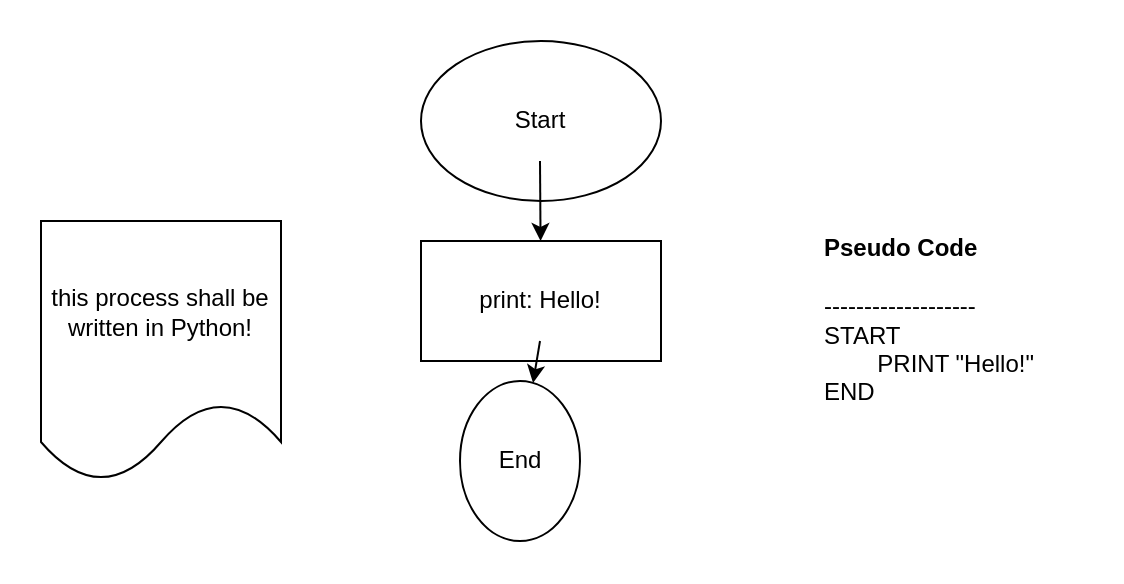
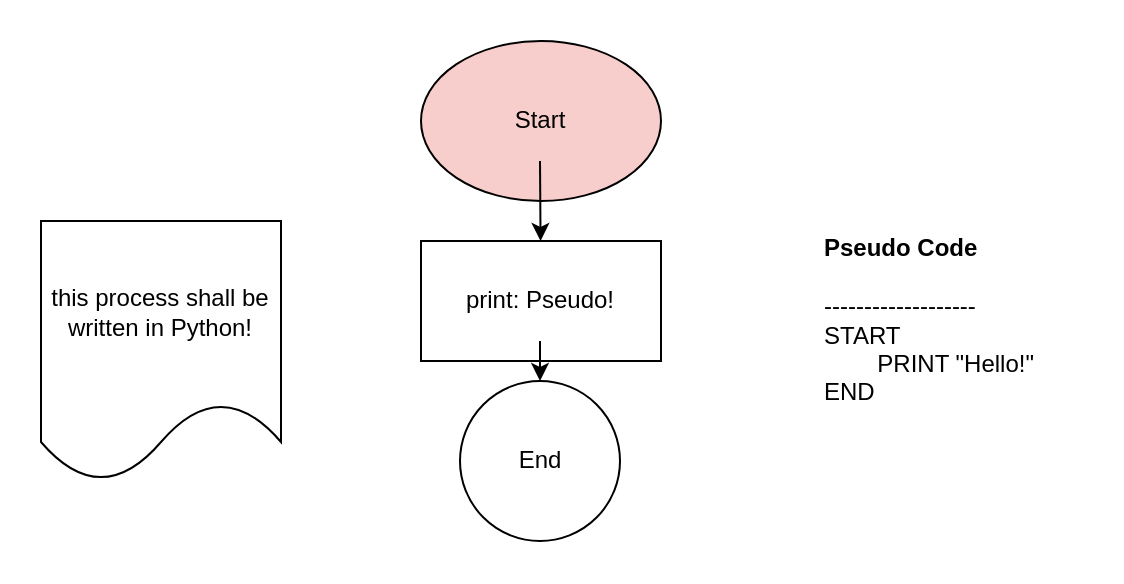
  <mxCell id="0" />
  <mxCell id="1" parent="0" />
- <mxCell id="2" value="Start" style="ellipse;whiteSpace=wrap;html=1;" vertex="1" parent="1"><mxGeometry x="210" y="20" width="120" height="80" as="geometry" /></mxCell>
+ <mxCell id="2" value="Start" style="ellipse;whiteSpace=wrap;html=1;fillColor=#f8cecc;" vertex="1" parent="1"><mxGeometry x="210" y="20" width="120" height="80" as="geometry" /></mxCell>
  <mxCell id="3" value="" style="endArrow=classic;html=1;rounded=0;" edge="1" parent="1" target="4"><mxGeometry width="50" height="50" relative="1" as="geometry"><mxPoint x="269.5" y="80" as="sourcePoint" /><mxPoint x="269.5" y="150" as="targetPoint" /></mxGeometry></mxCell>
- <mxCell id="4" value="print: Hello!" style="rounded=0;whiteSpace=wrap;html=1;" vertex="1" parent="1"><mxGeometry x="210" y="120" width="120" height="60" as="geometry" /></mxCell>
+ <mxCell id="4" value="print: Pseudo!" style="rounded=0;whiteSpace=wrap;html=1;" vertex="1" parent="1"><mxGeometry x="210" y="120" width="120" height="60" as="geometry" /></mxCell>
  <mxCell id="5" value="" style="endArrow=classic;html=1;rounded=0;" edge="1" parent="1" target="6"><mxGeometry width="50" height="50" relative="1" as="geometry"><mxPoint x="269.5" y="170" as="sourcePoint" /><mxPoint x="269.5" y="230" as="targetPoint" /></mxGeometry></mxCell>
- <mxCell id="6" value="End" style="ellipse;whiteSpace=wrap;html=1;aspect=fixed;" vertex="1" parent="1"><mxGeometry x="229.5" y="190" width="60" height="80" as="geometry" /></mxCell>
+ <mxCell id="6" value="End" style="ellipse;whiteSpace=wrap;html=1;aspect=fixed;" vertex="1" parent="1"><mxGeometry x="229.5" y="190" width="80" height="80" as="geometry" /></mxCell>
  <mxCell id="7" value="this process shall be written in Python!" style="shape=document;whiteSpace=wrap;html=1;boundedLbl=1;" vertex="1" parent="1"><mxGeometry x="20" y="110" width="120" height="130" as="geometry" /></mxCell>
  <mxCell id="8" value="&lt;b&gt;Pseudo Code&lt;/b&gt;&lt;div&gt;&lt;b&gt;&lt;br&gt;&lt;/b&gt;&lt;/div&gt;&lt;div&gt;-------------------&lt;/div&gt;&lt;div&gt;START&lt;/div&gt;&lt;div&gt;&lt;span style=&quot;white-space: pre;&quot;&gt;&#09;&lt;/span&gt;PRINT &quot;Hello!&quot;&lt;br&gt;&lt;/div&gt;&lt;div&gt;END&lt;/div&gt;" style="text;html=1;align=left;verticalAlign=middle;resizable=0;points=[];autosize=1;strokeColor=none;fillColor=none;" vertex="1" parent="1"><mxGeometry x="410" y="110" width="130" height="100" as="geometry" /></mxCell>
